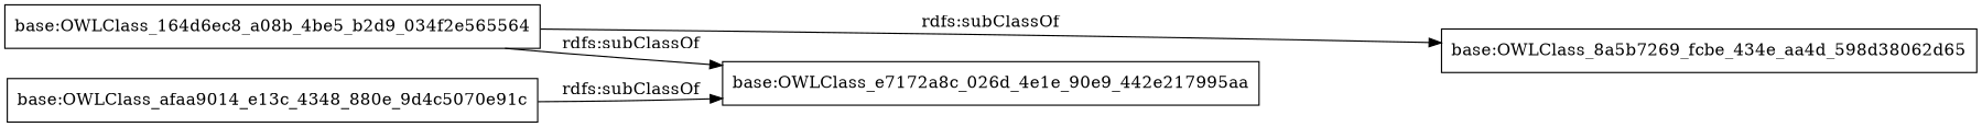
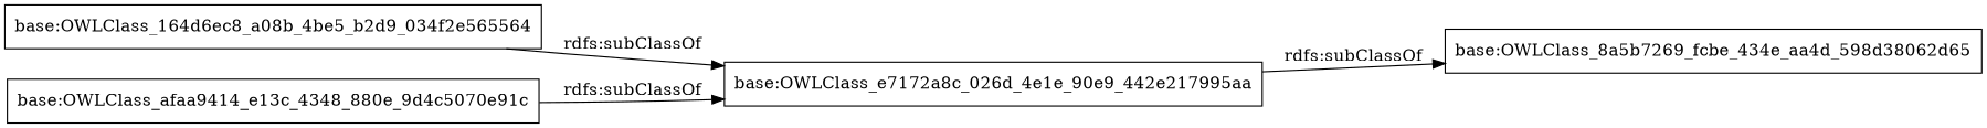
  digraph {
    rankdir=LR
    node [color=black shape=rectangle]
    "base:OWLClass_e7172a8c_026d_4e1e_90e9_442e217995aa"
    "base:OWLClass_8a5b7269_fcbe_434e_aa4d_598d38062d65"
-   "base:OWLClass_afaa9014_e13c_4348_880e_9d4c5070e91c"
+   "base:OWLClass_afaa9014_e13c_4348_880e_9d4c5070e91c" [label="base:OWLClass_afaa9414_e13c_4348_880e_9d4c5070e91c"]
    n4 [label="base:OWLClass_164d6ec8_a08b_4be5_b2d9_034f2e565564"]
-   n4 -> "base:OWLClass_8a5b7269_fcbe_434e_aa4d_598d38062d65" [label="rdfs:subClassOf"]
+   "base:OWLClass_e7172a8c_026d_4e1e_90e9_442e217995aa" -> "base:OWLClass_8a5b7269_fcbe_434e_aa4d_598d38062d65" [label="rdfs:subClassOf"]
    "base:OWLClass_afaa9014_e13c_4348_880e_9d4c5070e91c" -> "base:OWLClass_e7172a8c_026d_4e1e_90e9_442e217995aa" [label="rdfs:subClassOf"]
    n4 -> "base:OWLClass_e7172a8c_026d_4e1e_90e9_442e217995aa" [label="rdfs:subClassOf"]
  }
